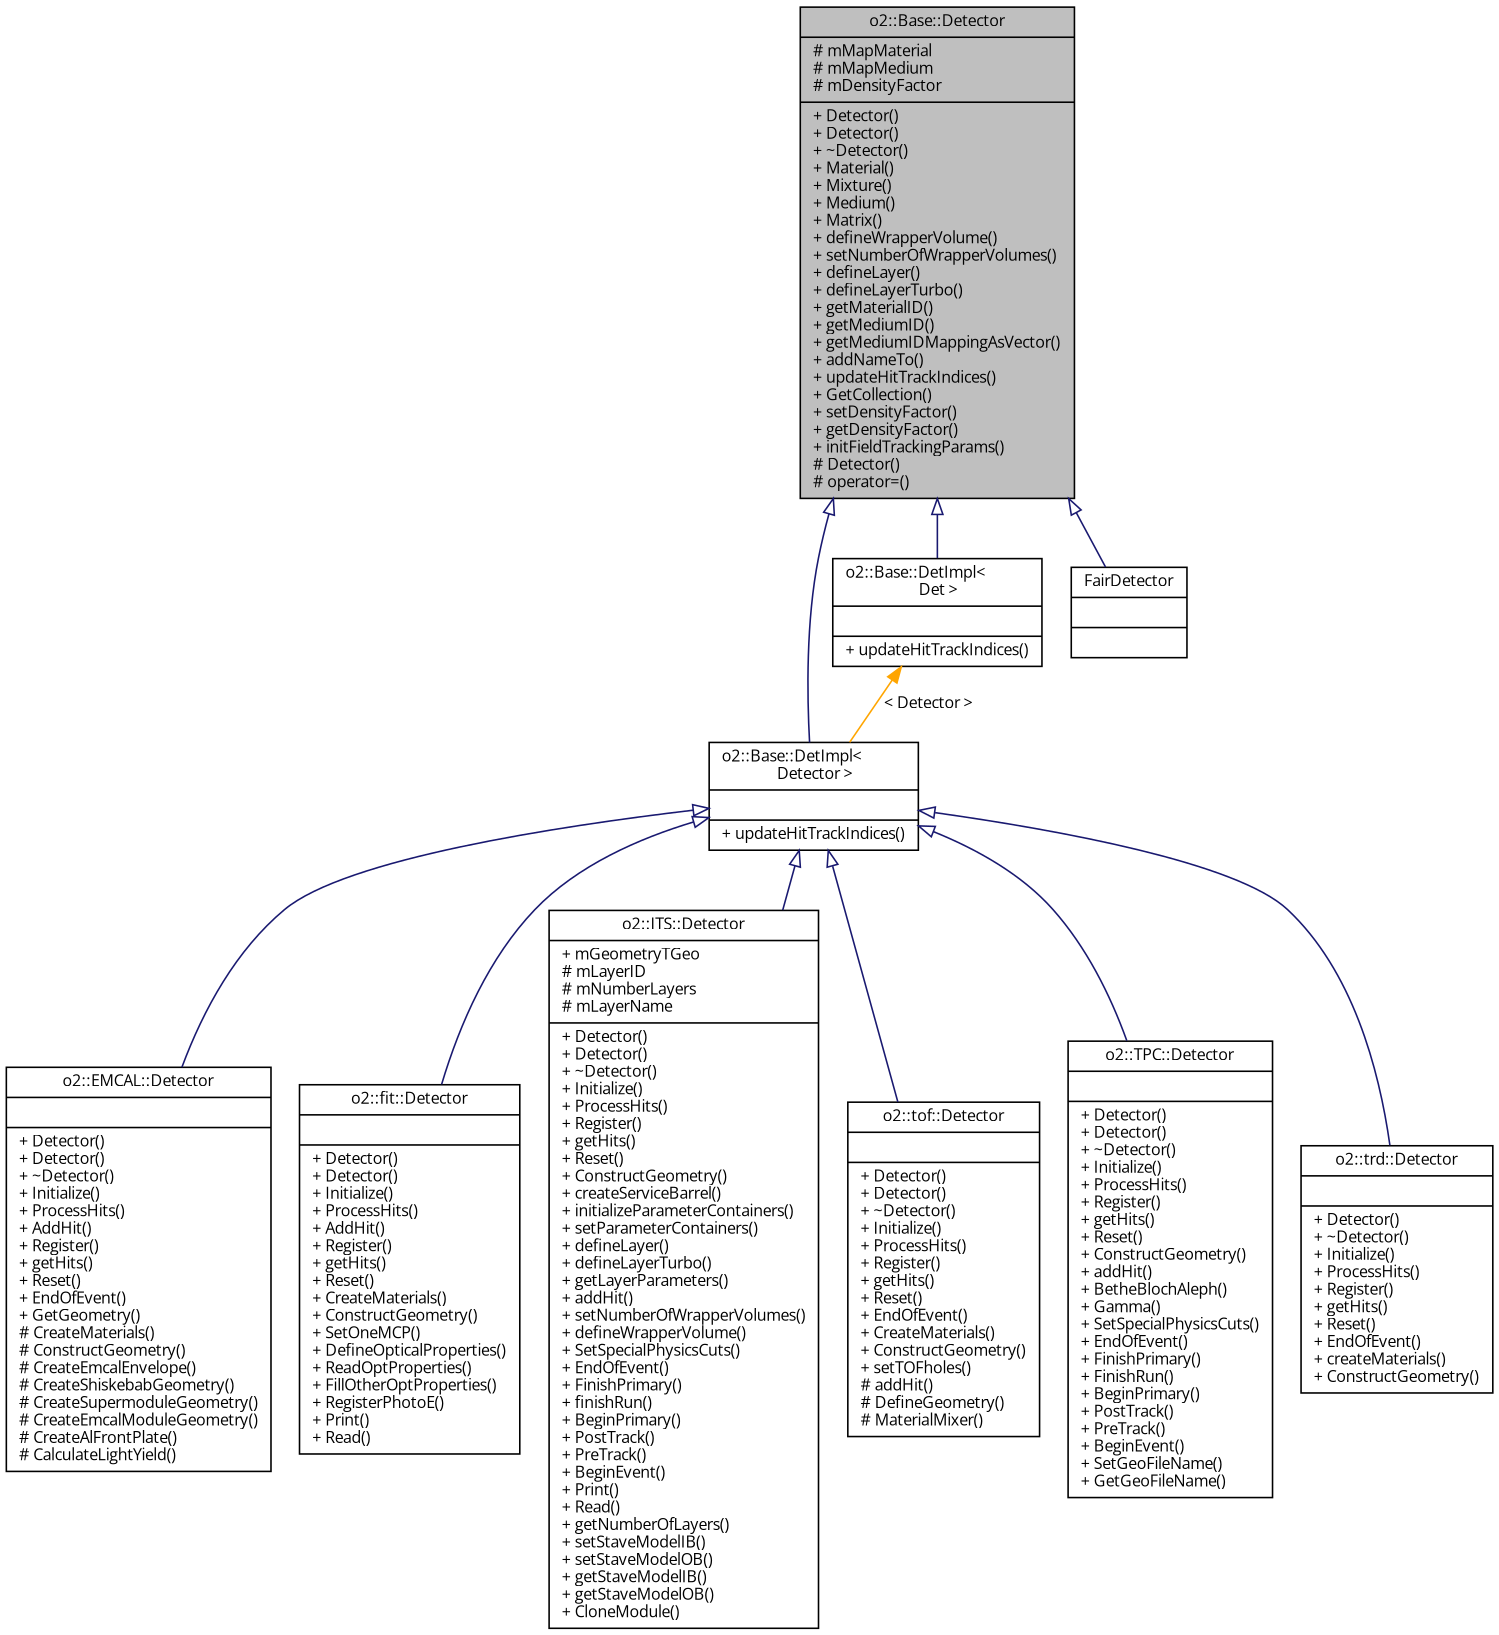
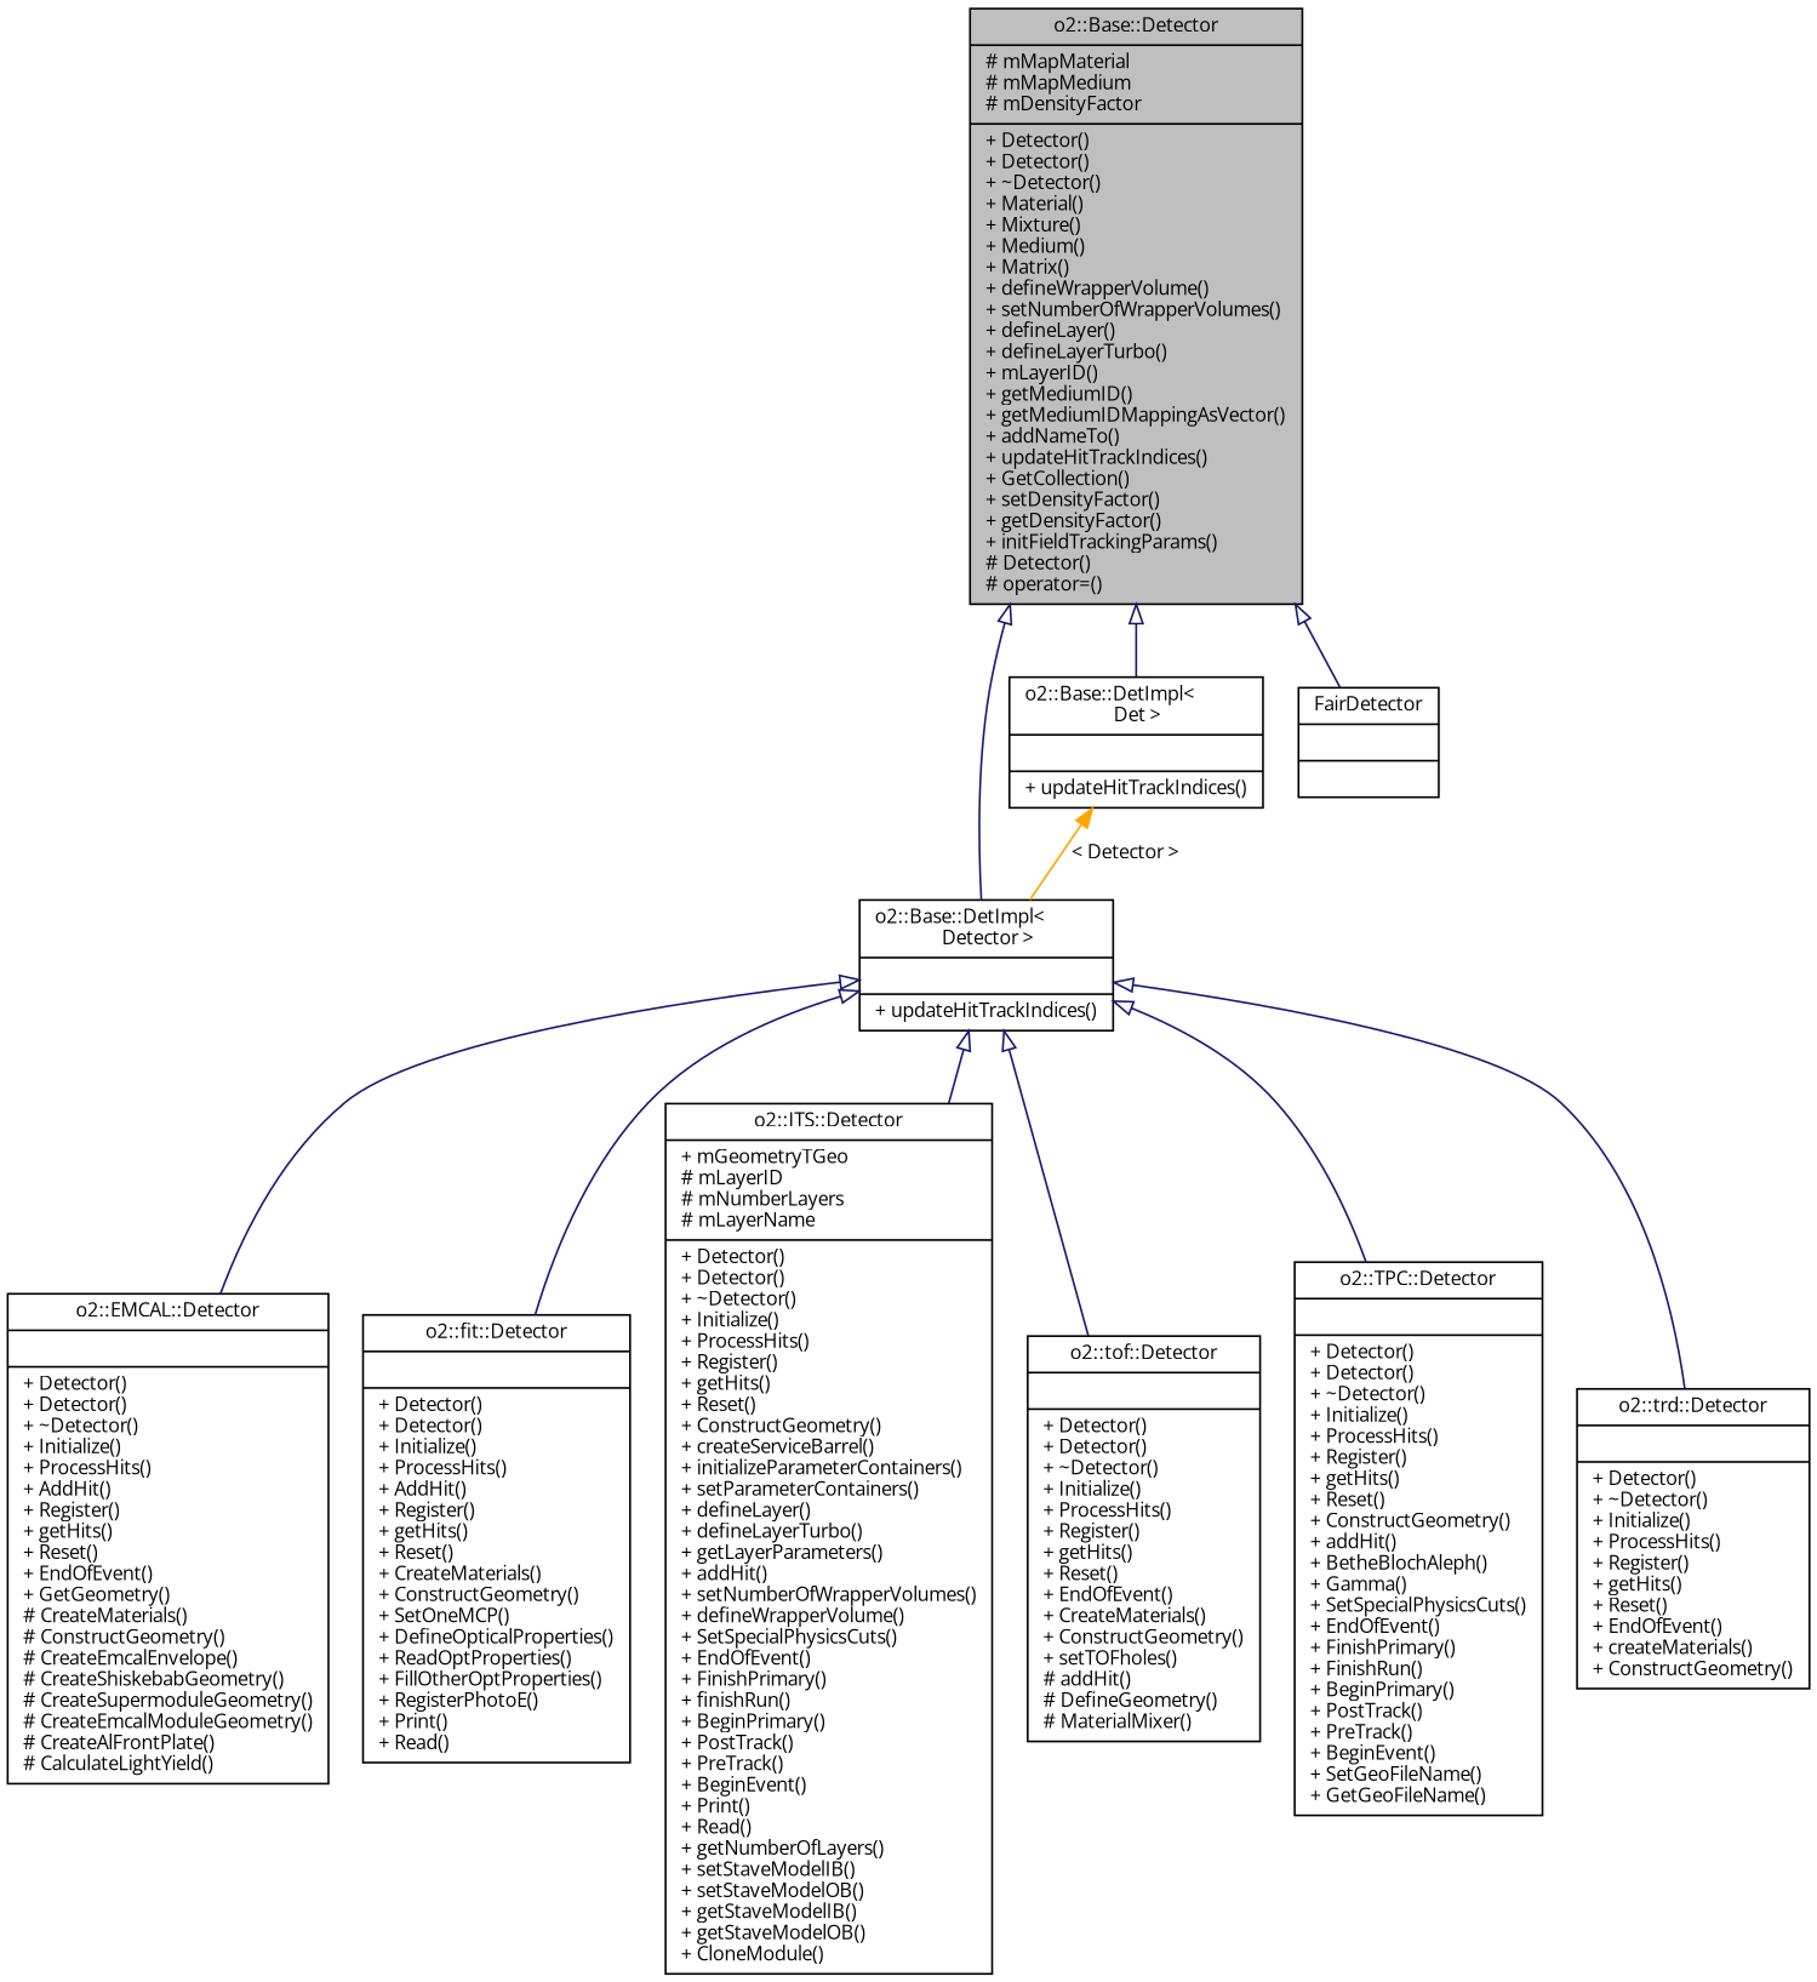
  digraph {
    fontname="Open Sans"
    node [color=black fontname="Open Sans" fontsize=10 shape=record]
    edge [arrowtail=onormal color=midnightblue dir=back fontname="Open Sans" fontsize=10 labelfontname=Helvetica labelfontsize=10 style=solid]
-   n1 [fillcolor=grey75 fontcolor=black height=0.2 label="{o2::Base::Detector\n|# mMapMaterial\l# mMapMedium\l# mDensityFactor\l|+ Detector()\l+ Detector()\l+ ~Detector()\l+ Material()\l+ Mixture()\l+ Medium()\l+ Matrix()\l+ defineWrapperVolume()\l+ setNumberOfWrapperVolumes()\l+ defineLayer()\l+ defineLayerTurbo()\l+ getMaterialID()\l+ getMediumID()\l+ getMediumIDMappingAsVector()\l+ addNameTo()\l+ updateHitTrackIndices()\l+ GetCollection()\l+ setDensityFactor()\l+ getDensityFactor()\l+ initFieldTrackingParams()\l# Detector()\l# operator=()\l}" style=filled width=0.4]
+   n1 [fillcolor=grey75 fontcolor=black height=0.2 label="{o2::Base::Detector\n|# mMapMaterial\l# mMapMedium\l# mDensityFactor\l|+ Detector()\l+ Detector()\l+ ~Detector()\l+ Material()\l+ Mixture()\l+ Medium()\l+ Matrix()\l+ defineWrapperVolume()\l+ setNumberOfWrapperVolumes()\l+ defineLayer()\l+ defineLayerTurbo()\l+ mLayerID()\l+ getMediumID()\l+ getMediumIDMappingAsVector()\l+ addNameTo()\l+ updateHitTrackIndices()\l+ GetCollection()\l+ setDensityFactor()\l+ getDensityFactor()\l+ initFieldTrackingParams()\l# Detector()\l# operator=()\l}" style=filled width=0.4]
    n2 [height=0.2 label="{o2::Base::DetImpl\<\l Detector \>\n||+ updateHitTrackIndices()\l}" width=0.4]
    n3 [height=0.2 label="{o2::Base::DetImpl\<\l Det \>\n||+ updateHitTrackIndices()\l}" width=0.4]
    n4 [height=0.2 label="{FairDetector\n||}" width=0.4]
    n5 [height=0.2 label="{o2::EMCAL::Detector\n||+ Detector()\l+ Detector()\l+ ~Detector()\l+ Initialize()\l+ ProcessHits()\l+ AddHit()\l+ Register()\l+ getHits()\l+ Reset()\l+ EndOfEvent()\l+ GetGeometry()\l# CreateMaterials()\l# ConstructGeometry()\l# CreateEmcalEnvelope()\l# CreateShiskebabGeometry()\l# CreateSupermoduleGeometry()\l# CreateEmcalModuleGeometry()\l# CreateAlFrontPlate()\l# CalculateLightYield()\l}" width=0.4]
    n6 [height=0.2 label="{o2::fit::Detector\n||+ Detector()\l+ Detector()\l+ Initialize()\l+ ProcessHits()\l+ AddHit()\l+ Register()\l+ getHits()\l+ Reset()\l+ CreateMaterials()\l+ ConstructGeometry()\l+ SetOneMCP()\l+ DefineOpticalProperties()\l+ ReadOptProperties()\l+ FillOtherOptProperties()\l+ RegisterPhotoE()\l+ Print()\l+ Read()\l}" width=0.4]
    n7 [height=0.2 label="{o2::ITS::Detector\n|+ mGeometryTGeo\l# mLayerID\l# mNumberLayers\l# mLayerName\l|+ Detector()\l+ Detector()\l+ ~Detector()\l+ Initialize()\l+ ProcessHits()\l+ Register()\l+ getHits()\l+ Reset()\l+ ConstructGeometry()\l+ createServiceBarrel()\l+ initializeParameterContainers()\l+ setParameterContainers()\l+ defineLayer()\l+ defineLayerTurbo()\l+ getLayerParameters()\l+ addHit()\l+ setNumberOfWrapperVolumes()\l+ defineWrapperVolume()\l+ SetSpecialPhysicsCuts()\l+ EndOfEvent()\l+ FinishPrimary()\l+ finishRun()\l+ BeginPrimary()\l+ PostTrack()\l+ PreTrack()\l+ BeginEvent()\l+ Print()\l+ Read()\l+ getNumberOfLayers()\l+ setStaveModelIB()\l+ setStaveModelOB()\l+ getStaveModelIB()\l+ getStaveModelOB()\l+ CloneModule()\l}" width=0.4]
    n8 [height=0.2 label="{o2::tof::Detector\n||+ Detector()\l+ Detector()\l+ ~Detector()\l+ Initialize()\l+ ProcessHits()\l+ Register()\l+ getHits()\l+ Reset()\l+ EndOfEvent()\l+ CreateMaterials()\l+ ConstructGeometry()\l+ setTOFholes()\l# addHit()\l# DefineGeometry()\l# MaterialMixer()\l}" width=0.4]
    n9 [height=0.2 label="{o2::TPC::Detector\n||+ Detector()\l+ Detector()\l+ ~Detector()\l+ Initialize()\l+ ProcessHits()\l+ Register()\l+ getHits()\l+ Reset()\l+ ConstructGeometry()\l+ addHit()\l+ BetheBlochAleph()\l+ Gamma()\l+ SetSpecialPhysicsCuts()\l+ EndOfEvent()\l+ FinishPrimary()\l+ FinishRun()\l+ BeginPrimary()\l+ PostTrack()\l+ PreTrack()\l+ BeginEvent()\l+ SetGeoFileName()\l+ GetGeoFileName()\l}" width=0.4]
    n10 [height=0.2 label="{o2::trd::Detector\n||+ Detector()\l+ ~Detector()\l+ Initialize()\l+ ProcessHits()\l+ Register()\l+ getHits()\l+ Reset()\l+ EndOfEvent()\l+ createMaterials()\l+ ConstructGeometry()\l}" width=0.4]
    n1 -> n2
    n1 -> n3
    n1 -> n4
    n2 -> n5
    n2 -> n6
    n2 -> n7
    n2 -> n8
    n2 -> n9
    n2 -> n10
    n3 -> n2 [color=orange label=" \< Detector \>" arrowtail=""]
  }
